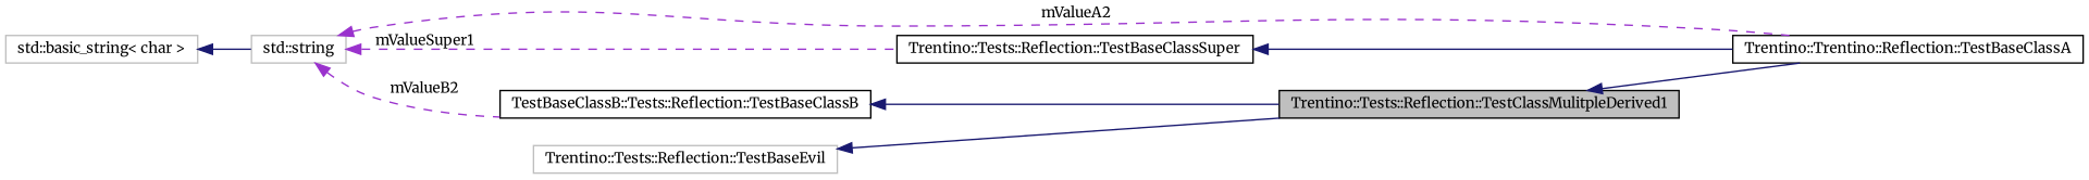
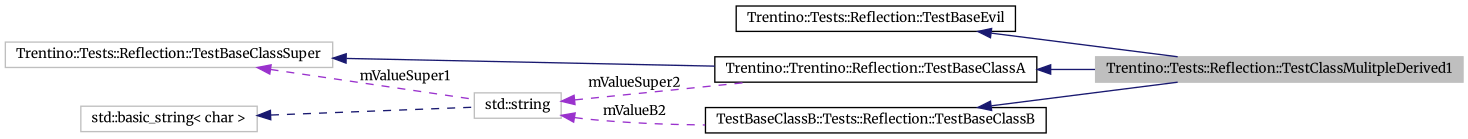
  digraph {
    fontname=Merriweather
    rankdir=LR
    node [color=black fillcolor=white fontname=Merriweather fontsize=10 shape=record style=filled]
    edge [color=midnightblue dir=back fontname=Merriweather fontsize=10 labelfontname=Helvetica labelfontsize=10 style=solid]
-   n1 [fillcolor=grey75 fontcolor=black height=0.2 label="Trentino::Tests::Reflection::TestClassMulitpleDerived1" width=0.4]
-   n2 [color=grey75 height=0.2 label="Trentino::Tests::Reflection::TestBaseEvil" width=0.4]
+   n1 [color=grey75 fillcolor=grey75 fontcolor=black height=0.2 label="Trentino::Tests::Reflection::TestClassMulitpleDerived1" width=0.4]
+   n2 [height=0.2 label="Trentino::Tests::Reflection::TestBaseEvil" width=0.4]
    n3 [height=0.2 label="Trentino::Trentino::Reflection::TestBaseClassA" width=0.4]
-   n4 [height=0.2 label="Trentino::Tests::Reflection::TestBaseClassSuper" width=0.4]
+   n4 [color=grey75 height=0.2 label="Trentino::Tests::Reflection::TestBaseClassSuper" width=0.4]
    n5 [color=grey75 height=0.2 label="std::string" width=0.4]
    n6 [height=0.2 label="TestBaseClassB::Tests::Reflection::TestBaseClassB" width=0.4]
    n7 [color=grey75 height=0.2 label="std::basic_string\< char \>" width=0.4]
    n2 -> n1
-   n1 -> n3
+   n3 -> n1
    n4 -> n3
-   n5 -> n3 [color=darkorchid3 label=" mValueA2" style=dashed]
-   n5 -> n4 [color=darkorchid3 label=" mValueSuper1" style=dashed]
+   n5 -> n3 [color=darkorchid3 label=" mValueSuper2" style=dashed]
+   n4 -> n5 [color=darkorchid3 label=" mValueSuper1" style=dashed]
    n5 -> n6 [color=darkorchid3 label=" mValueB2" style=dashed]
    n6 -> n1
-   n7 -> n5
+   n7 -> n5 [style=dashed]
  }
